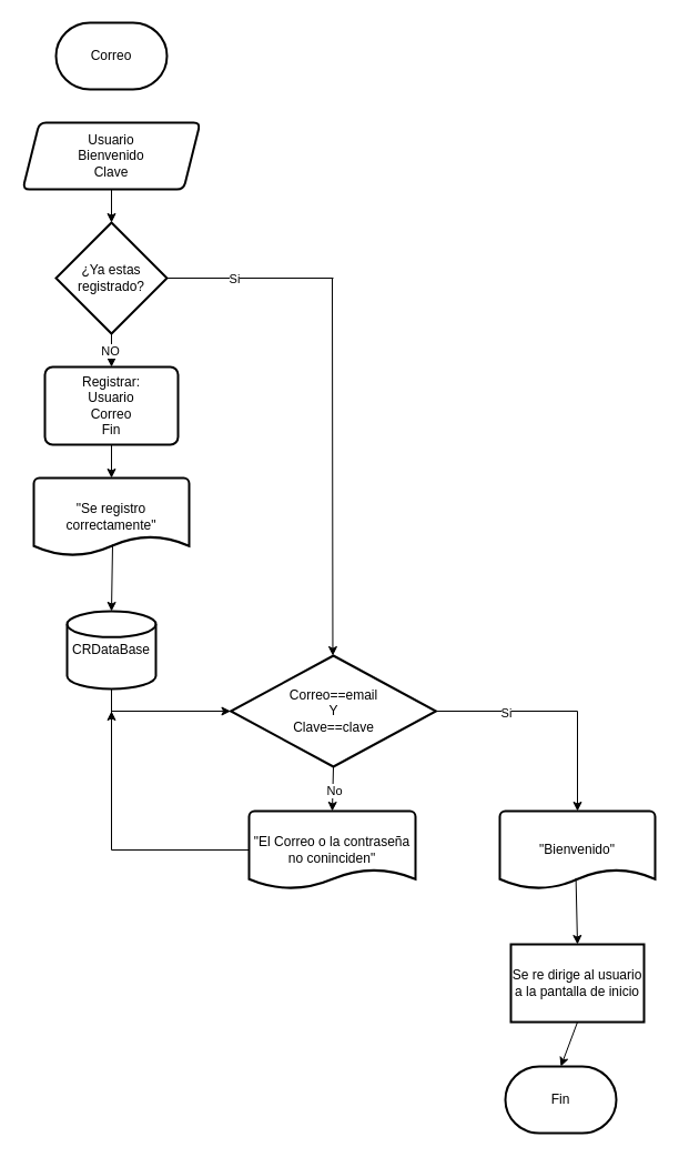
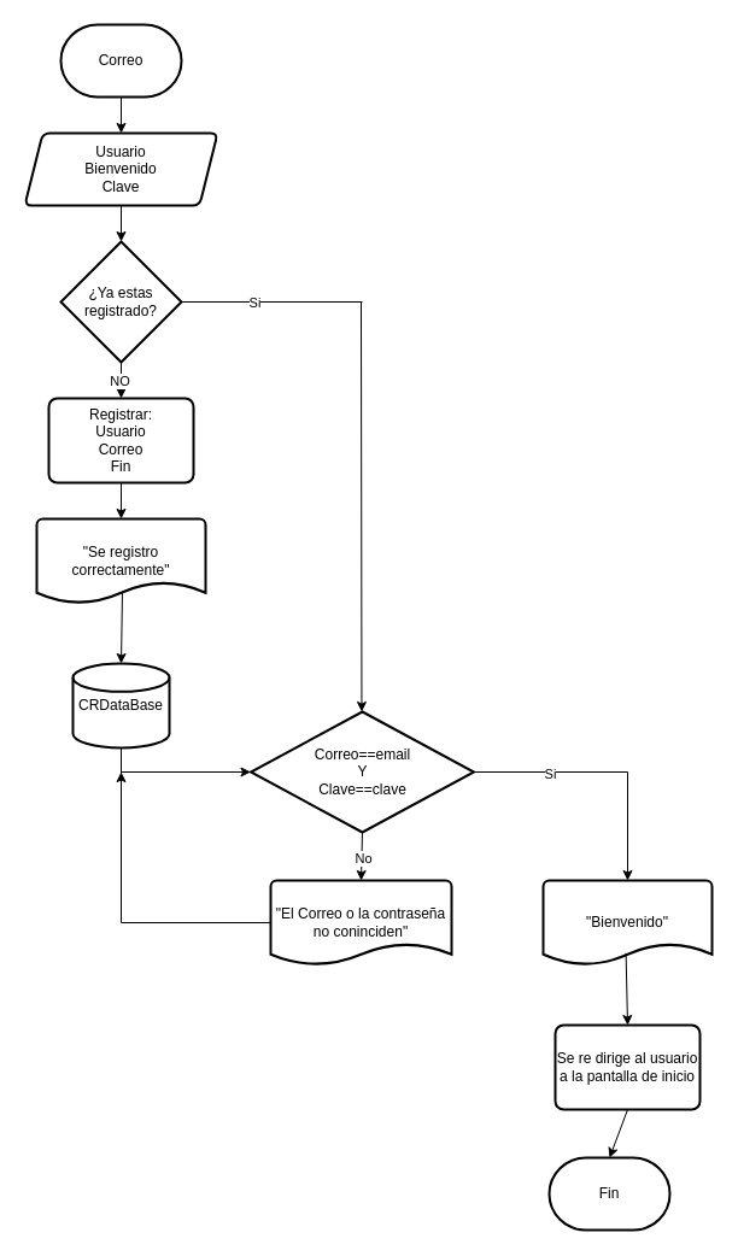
  <mxCell id="0" />
  <mxCell id="1" parent="0" />
  <mxCell id="2" value="&quot;El Correo o la contraseña no coninciden&quot;" style="strokeWidth=2;html=1;shape=mxgraph.flowchart.document2;whiteSpace=wrap;size=0.25;" parent="1" vertex="1"><mxGeometry x="224" y="730" width="150" height="70" as="geometry" /></mxCell>
  <mxCell id="3" value="&lt;div&gt;Correo==email&lt;/div&gt;&lt;div&gt;Y&lt;/div&gt;&lt;div&gt;Clave==clave&lt;/div&gt;" style="strokeWidth=2;html=1;shape=mxgraph.flowchart.decision;whiteSpace=wrap;" parent="1" vertex="1"><mxGeometry x="207.5" y="590" width="185" height="100" as="geometry" /></mxCell>
  <mxCell id="4" value="&lt;div&gt;Usuario&lt;/div&gt;&lt;div&gt;Bienvenido&lt;/div&gt;&lt;div&gt;Clave&lt;/div&gt;" style="shape=parallelogram;html=1;strokeWidth=2;perimeter=parallelogramPerimeter;whiteSpace=wrap;rounded=1;arcSize=12;size=0.094;" parent="1" vertex="1"><mxGeometry x="20" y="110" width="160" height="60" as="geometry" /></mxCell>
  <mxCell id="5" value="Fin" style="strokeWidth=2;html=1;shape=mxgraph.flowchart.terminator;whiteSpace=wrap;" parent="1" vertex="1"><mxGeometry x="455" y="960" width="100" height="60" as="geometry" /></mxCell>
  <mxCell id="6" value="Correo" style="strokeWidth=2;html=1;shape=mxgraph.flowchart.terminator;whiteSpace=wrap;" parent="1" vertex="1"><mxGeometry x="50" y="20" width="100" height="60" as="geometry" /></mxCell>
  <mxCell id="7" value="CRDataBase" style="strokeWidth=2;html=1;shape=mxgraph.flowchart.database;whiteSpace=wrap;" parent="1" vertex="1"><mxGeometry x="60" y="550" width="80" height="70" as="geometry" /></mxCell>
  <mxCell id="8" value="" style="endArrow=classic;html=1;rounded=0;entryX=0.5;entryY=0;entryDx=0;entryDy=0;entryPerimeter=0;" parent="1" target="21" edge="1"><mxGeometry width="50" height="50" relative="1" as="geometry"><mxPoint x="520" y="640" as="sourcePoint" /><mxPoint x="520" y="690" as="targetPoint" /></mxGeometry></mxCell>
  <mxCell id="9" value="" style="endArrow=none;html=1;rounded=0;exitX=1;exitY=0.5;exitDx=0;exitDy=0;exitPerimeter=0;" parent="1" source="24" edge="1"><mxGeometry width="50" height="50" relative="1" as="geometry"><mxPoint x="190" y="300" as="sourcePoint" /><mxPoint x="300" y="250" as="targetPoint" /></mxGeometry></mxCell>
  <mxCell id="10" value="Si" style="edgeLabel;html=1;align=center;verticalAlign=middle;resizable=0;points=[];" parent="9" vertex="1" connectable="0"><mxGeometry x="-0.203" relative="1" as="geometry"><mxPoint as="offset" /></mxGeometry></mxCell>
- <mxCell id="11" value="Se re dirige al usuario a la pantalla de inicio" style="whiteSpace=wrap;html=1;absoluteArcSize=1;arcSize=14;strokeWidth=2;rounded=0;" parent="1" vertex="1"><mxGeometry x="460" y="850" width="120" height="70" as="geometry" /></mxCell>
+ <mxCell id="11" value="Se re dirige al usuario a la pantalla de inicio" style="rounded=1;whiteSpace=wrap;html=1;absoluteArcSize=1;arcSize=14;strokeWidth=2;" parent="1" vertex="1"><mxGeometry x="460" y="850" width="120" height="70" as="geometry" /></mxCell>
+ <mxCell id="12" value="" style="endArrow=classic;html=1;rounded=0;exitX=0.5;exitY=1;exitDx=0;exitDy=0;exitPerimeter=0;entryX=0.5;entryY=0;entryDx=0;entryDy=0;" parent="1" source="6" target="4" edge="1"><mxGeometry width="50" height="50" relative="1" as="geometry"><mxPoint x="210" y="200" as="sourcePoint" /><mxPoint x="260" y="150" as="targetPoint" /></mxGeometry></mxCell>
  <mxCell id="13" value="" style="endArrow=classic;html=1;rounded=0;entryX=0;entryY=0.5;entryDx=0;entryDy=0;entryPerimeter=0;" parent="1" target="3" edge="1"><mxGeometry width="50" height="50" relative="1" as="geometry"><mxPoint x="100" y="640" as="sourcePoint" /><mxPoint x="680" y="330" as="targetPoint" /></mxGeometry></mxCell>
  <mxCell id="14" value="" style="endArrow=classic;html=1;rounded=0;exitX=0.5;exitY=1;exitDx=0;exitDy=0;entryX=0.5;entryY=0;entryDx=0;entryDy=0;entryPerimeter=0;" parent="1" source="28" target="30" edge="1"><mxGeometry width="50" height="50" relative="1" as="geometry"><mxPoint x="440" y="150" as="sourcePoint" /><mxPoint x="100" y="430" as="targetPoint" /></mxGeometry></mxCell>
  <mxCell id="15" value="" style="endArrow=none;html=1;rounded=0;exitX=1;exitY=0.5;exitDx=0;exitDy=0;exitPerimeter=0;" parent="1" source="3" edge="1"><mxGeometry width="50" height="50" relative="1" as="geometry"><mxPoint x="410" y="580" as="sourcePoint" /><mxPoint x="520" y="640" as="targetPoint" /></mxGeometry></mxCell>
  <mxCell id="16" value="Si" style="edgeLabel;html=1;align=center;verticalAlign=middle;resizable=0;points=[];" parent="15" vertex="1" connectable="0"><mxGeometry x="-0.032" y="-1" relative="1" as="geometry"><mxPoint x="1" as="offset" /></mxGeometry></mxCell>
  <mxCell id="17" value="" style="endArrow=classic;html=1;rounded=0;exitX=0;exitY=0.5;exitDx=0;exitDy=0;exitPerimeter=0;" parent="1" edge="1" source="2"><mxGeometry width="50" height="50" relative="1" as="geometry"><mxPoint x="249" y="885" as="sourcePoint" /><mxPoint x="100" y="640" as="targetPoint" /><Array as="points"><mxPoint x="100" y="765" /></Array></mxGeometry></mxCell>
  <mxCell id="18" value="" style="endArrow=none;html=1;rounded=0;entryX=0.5;entryY=1;entryDx=0;entryDy=0;entryPerimeter=0;" parent="1" target="7" edge="1"><mxGeometry width="50" height="50" relative="1" as="geometry"><mxPoint x="100" y="645" as="sourcePoint" /><mxPoint x="140" y="545" as="targetPoint" /></mxGeometry></mxCell>
  <mxCell id="19" value="" style="endArrow=classic;html=1;rounded=0;exitX=0.5;exitY=1;exitDx=0;exitDy=0;exitPerimeter=0;entryX=0.5;entryY=0;entryDx=0;entryDy=0;entryPerimeter=0;" parent="1" source="3" target="2" edge="1"><mxGeometry width="50" height="50" relative="1" as="geometry"><mxPoint x="330" y="640" as="sourcePoint" /><mxPoint x="300" y="720" as="targetPoint" /></mxGeometry></mxCell>
  <mxCell id="20" value="No" style="edgeLabel;html=1;align=center;verticalAlign=middle;resizable=0;points=[];" parent="19" vertex="1" connectable="0"><mxGeometry x="0.029" y="1" relative="1" as="geometry"><mxPoint as="offset" /></mxGeometry></mxCell>
  <mxCell id="21" value="&quot;Bienvenido&quot;" style="strokeWidth=2;html=1;shape=mxgraph.flowchart.document2;whiteSpace=wrap;size=0.25;" parent="1" vertex="1"><mxGeometry x="450" y="730" width="140" height="70" as="geometry" /></mxCell>
  <mxCell id="22" value="" style="endArrow=classic;html=1;rounded=0;entryX=0.5;entryY=0;entryDx=0;entryDy=0;exitX=0.49;exitY=0.862;exitDx=0;exitDy=0;exitPerimeter=0;" parent="1" source="21" target="11" edge="1"><mxGeometry width="50" height="50" relative="1" as="geometry"><mxPoint x="540" y="670" as="sourcePoint" /><mxPoint x="540" y="820" as="targetPoint" /></mxGeometry></mxCell>
  <mxCell id="23" value="" style="endArrow=classic;html=1;rounded=0;entryX=0.5;entryY=0;entryDx=0;entryDy=0;entryPerimeter=0;exitX=0.5;exitY=1;exitDx=0;exitDy=0;" parent="1" source="11" target="5" edge="1"><mxGeometry width="50" height="50" relative="1" as="geometry"><mxPoint x="650" y="870" as="sourcePoint" /><mxPoint x="650" y="1020" as="targetPoint" /></mxGeometry></mxCell>
  <mxCell id="24" value="¿Ya estas registrado?" style="strokeWidth=2;html=1;shape=mxgraph.flowchart.decision;whiteSpace=wrap;" parent="1" vertex="1"><mxGeometry x="50" y="200" width="100" height="100" as="geometry" /></mxCell>
  <mxCell id="25" value="" style="endArrow=classic;html=1;rounded=0;exitX=0.5;exitY=1;exitDx=0;exitDy=0;" parent="1" source="4" target="24" edge="1"><mxGeometry width="50" height="50" relative="1" as="geometry"><mxPoint x="330" y="190" as="sourcePoint" /><mxPoint x="330" y="370" as="targetPoint" /></mxGeometry></mxCell>
  <mxCell id="26" value="" style="endArrow=classic;html=1;rounded=0;exitX=0.5;exitY=1;exitDx=0;exitDy=0;exitPerimeter=0;" parent="1" source="24" edge="1"><mxGeometry width="50" height="50" relative="1" as="geometry"><mxPoint x="260" y="230" as="sourcePoint" /><mxPoint x="100" y="330" as="targetPoint" /></mxGeometry></mxCell>
  <mxCell id="27" value="NO" style="edgeLabel;html=1;align=center;verticalAlign=middle;resizable=0;points=[];" parent="26" vertex="1" connectable="0"><mxGeometry x="0.007" y="-2" relative="1" as="geometry"><mxPoint as="offset" /></mxGeometry></mxCell>
  <mxCell id="28" value="Registrar:&lt;div&gt;Usuario&lt;/div&gt;&lt;div&gt;Correo&lt;/div&gt;&lt;div&gt;Fin&lt;/div&gt;" style="rounded=1;whiteSpace=wrap;html=1;absoluteArcSize=1;arcSize=14;strokeWidth=2;" parent="1" vertex="1"><mxGeometry x="40" y="330" width="120" height="70" as="geometry" /></mxCell>
  <mxCell id="29" value="" style="endArrow=classic;html=1;rounded=0;entryX=0.5;entryY=0;entryDx=0;entryDy=0;entryPerimeter=0;" parent="1" edge="1"><mxGeometry width="50" height="50" relative="1" as="geometry"><mxPoint x="299" y="250" as="sourcePoint" /><mxPoint x="299.47" y="590" as="targetPoint" /></mxGeometry></mxCell>
  <mxCell id="30" value="&quot;Se registro correctamente&quot;" style="strokeWidth=2;html=1;shape=mxgraph.flowchart.document2;whiteSpace=wrap;size=0.25;" parent="1" vertex="1"><mxGeometry x="30" y="430" width="140" height="70" as="geometry" /></mxCell>
  <mxCell id="31" value="" style="endArrow=classic;html=1;rounded=0;entryX=0.5;entryY=0;entryDx=0;entryDy=0;entryPerimeter=0;" parent="1" target="7" edge="1"><mxGeometry width="50" height="50" relative="1" as="geometry"><mxPoint x="101" y="490" as="sourcePoint" /><mxPoint x="90" y="560" as="targetPoint" /></mxGeometry></mxCell>
